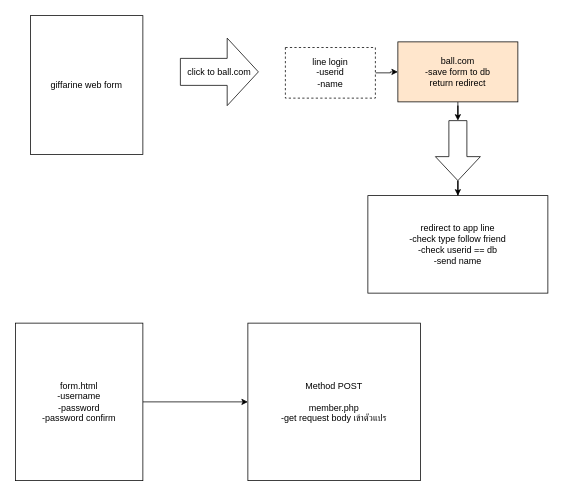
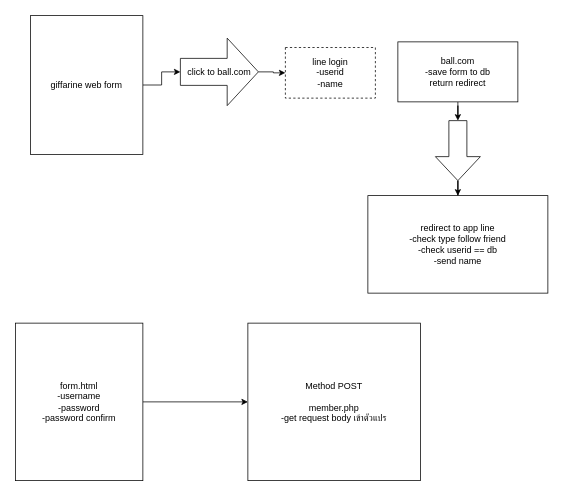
  <mxCell id="0" />
  <mxCell id="1" parent="0" />
+ <mxCell id="2" value="" style="edgeStyle=orthogonalEdgeStyle;rounded=0;orthogonalLoop=1;jettySize=auto;html=1;" edge="1" parent="1" source="3" target="5"><mxGeometry relative="1" as="geometry" /></mxCell>
  <mxCell id="3" value="giffarine web form" style="whiteSpace=wrap;html=1;aspect=fixed;" vertex="1" parent="1"><mxGeometry x="40" y="20" width="150" height="185" as="geometry" /></mxCell>
+ <mxCell id="4" value="" style="edgeStyle=orthogonalEdgeStyle;rounded=0;orthogonalLoop=1;jettySize=auto;html=1;" edge="1" parent="1" source="5" target="7"><mxGeometry relative="1" as="geometry" /></mxCell>
  <mxCell id="5" value="click to ball.com" style="shape=singleArrow;whiteSpace=wrap;html=1;arrowWidth=0.4;arrowSize=0.4;" vertex="1" parent="1"><mxGeometry x="240" y="50" width="104" height="90" as="geometry" /></mxCell>
- <mxCell id="6" value="" style="edgeStyle=orthogonalEdgeStyle;rounded=0;orthogonalLoop=1;jettySize=auto;html=1;" edge="1" parent="1" source="7" target="9"><mxGeometry relative="1" as="geometry" /></mxCell>
  <mxCell id="7" value="line login&lt;br&gt;-userid&lt;br&gt;-name" style="whiteSpace=wrap;html=1;dashed=1;" vertex="1" parent="1"><mxGeometry x="380" y="62.5" width="120" height="67.5" as="geometry" /></mxCell>
  <mxCell id="8" value="" style="edgeStyle=orthogonalEdgeStyle;rounded=0;orthogonalLoop=1;jettySize=auto;html=1;" edge="1" parent="1" source="9" target="11"><mxGeometry relative="1" as="geometry" /></mxCell>
- <mxCell id="9" value="ball.com&lt;br&gt;-save form to db&lt;br&gt;return redirect" style="whiteSpace=wrap;html=1;fillColor=#ffe6cc;" vertex="1" parent="1"><mxGeometry x="530" y="55" width="160" height="80" as="geometry" /></mxCell>
+ <mxCell id="9" value="ball.com&lt;br&gt;-save form to db&lt;br&gt;return redirect" style="whiteSpace=wrap;html=1;" vertex="1" parent="1"><mxGeometry x="530" y="55" width="160" height="80" as="geometry" /></mxCell>
  <mxCell id="10" value="" style="edgeStyle=orthogonalEdgeStyle;rounded=0;orthogonalLoop=1;jettySize=auto;html=1;" edge="1" parent="1" source="11" target="12"><mxGeometry relative="1" as="geometry" /></mxCell>
  <mxCell id="11" value="" style="shape=singleArrow;whiteSpace=wrap;html=1;arrowWidth=0.4;arrowSize=0.4;direction=south;" vertex="1" parent="1"><mxGeometry x="580" y="160" width="60" height="80" as="geometry" /></mxCell>
  <mxCell id="12" value="redirect to app line&lt;br&gt;-check type follow friend&lt;br&gt;-check userid == db&lt;br&gt;-send name" style="whiteSpace=wrap;html=1;" vertex="1" parent="1"><mxGeometry x="490" y="260" width="240" height="130" as="geometry" /></mxCell>
  <mxCell id="13" value="" style="edgeStyle=orthogonalEdgeStyle;rounded=0;orthogonalLoop=1;jettySize=auto;html=1;" edge="1" parent="1" source="14" target="15"><mxGeometry relative="1" as="geometry" /></mxCell>
  <mxCell id="14" value="form.html&lt;br&gt;-username&lt;br&gt;-password&lt;br&gt;-password confirm" style="rounded=0;whiteSpace=wrap;html=1;" vertex="1" parent="1"><mxGeometry x="20" y="430" width="170" height="210" as="geometry" /></mxCell>
  <mxCell id="15" value="Method POST&lt;br&gt;&lt;br&gt;member.php&lt;br&gt;-get request body เข้าตัวแปร" style="rounded=0;whiteSpace=wrap;html=1;" vertex="1" parent="1"><mxGeometry x="330" y="430" width="230" height="210" as="geometry" /></mxCell>
